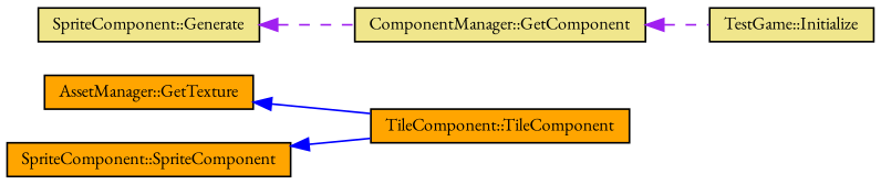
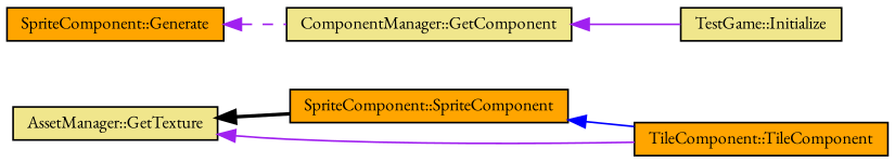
  digraph {
    fontname="EB Garamond"
    rankdir=LR
    node [color=black fillcolor=orange fontname="EB Garamond" fontsize=10 shape=record style=filled]
    edge [color=blue dir=back fontname="EB Garamond" fontsize=10 labelfontname=Helvetica labelfontsize=10 style=solid]
-   n1 [fontcolor=black height=0.2 label="AssetManager::GetTexture" width=0.4]
+   n1 [fillcolor=khaki fontcolor=black height=0.2 label="AssetManager::GetTexture" width=0.4]
    n2 [height=0.2 label="SpriteComponent::SpriteComponent" width=0.4]
    n3 [height=0.2 label="TileComponent::TileComponent" width=0.4]
-   n4 [fillcolor=khaki height=0.2 label="SpriteComponent::Generate" width=0.4]
+   n4 [height=0.2 label="SpriteComponent::Generate" width=0.4]
    n5 [fillcolor=khaki height=0.2 label="ComponentManager::GetComponent" width=0.4]
    n6 [fillcolor=khaki height=0.2 label="TestGame::Initialize" width=0.4]
-   n1 -> n3
+   n1 -> n2 [color=black style=bold]
+   n1 -> n3 [color=purple]
    n2 -> n3
    n4 -> n5 [color=purple style=dashed]
-   n5 -> n6 [color=purple style=dashed]
+   n5 -> n6 [color=purple]
  }
